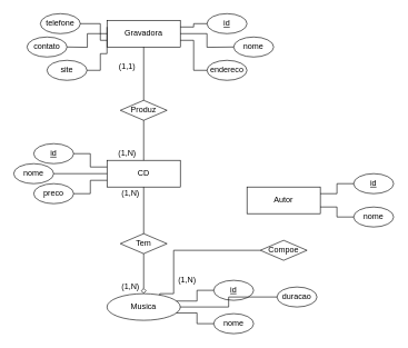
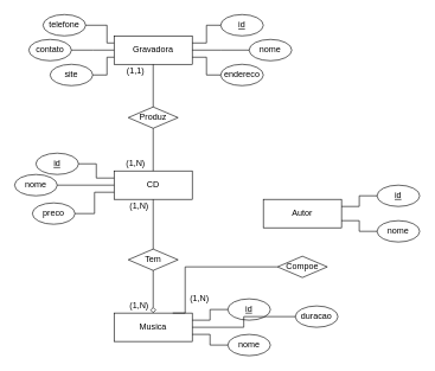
  <mxCell id="0" />
  <mxCell id="1" parent="0" />
  <mxCell id="2" style="edgeStyle=orthogonalEdgeStyle;rounded=0;orthogonalLoop=1;jettySize=auto;html=1;exitX=1;exitY=0.25;exitDx=0;exitDy=0;entryX=0;entryY=0.5;entryDx=0;entryDy=0;endArrow=none;endFill=0;" parent="1" source="4" target="5" edge="1"><mxGeometry relative="1" as="geometry" /></mxCell>
  <mxCell id="3" style="edgeStyle=orthogonalEdgeStyle;rounded=0;orthogonalLoop=1;jettySize=auto;html=1;exitX=1;exitY=0.75;exitDx=0;exitDy=0;entryX=0;entryY=0.5;entryDx=0;entryDy=0;endArrow=none;endFill=0;" parent="1" source="4" target="6" edge="1"><mxGeometry relative="1" as="geometry" /></mxCell>
  <mxCell id="4" value="Autor" style="whiteSpace=wrap;html=1;fillColor=none;" parent="1" vertex="1"><mxGeometry x="370" y="280" width="110" height="40" as="geometry" /></mxCell>
  <mxCell id="5" value="&lt;u&gt;id&lt;/u&gt;" style="ellipse;whiteSpace=wrap;html=1;fillColor=none;" parent="1" vertex="1"><mxGeometry x="530" y="260" width="60" height="30" as="geometry" /></mxCell>
  <mxCell id="6" value="nome" style="ellipse;whiteSpace=wrap;html=1;fillColor=none;" parent="1" vertex="1"><mxGeometry x="530" y="310" width="60" height="30" as="geometry" /></mxCell>
  <mxCell id="7" style="edgeStyle=orthogonalEdgeStyle;rounded=0;orthogonalLoop=1;jettySize=auto;html=1;exitX=1;exitY=0.25;exitDx=0;exitDy=0;entryX=0;entryY=0.5;entryDx=0;entryDy=0;endArrow=none;endFill=0;" parent="1" source="10" target="13" edge="1"><mxGeometry relative="1" as="geometry" /></mxCell>
  <mxCell id="8" style="edgeStyle=orthogonalEdgeStyle;rounded=0;orthogonalLoop=1;jettySize=auto;html=1;exitX=1;exitY=0.75;exitDx=0;exitDy=0;entryX=0;entryY=0.5;entryDx=0;entryDy=0;endArrow=none;endFill=0;" parent="1" source="10" target="14" edge="1"><mxGeometry relative="1" as="geometry" /></mxCell>
  <mxCell id="9" style="edgeStyle=orthogonalEdgeStyle;rounded=0;orthogonalLoop=1;jettySize=auto;html=1;exitX=1;exitY=0.5;exitDx=0;exitDy=0;entryX=0;entryY=0.5;entryDx=0;entryDy=0;endArrow=none;endFill=0;" parent="1" source="10" target="15" edge="1"><mxGeometry relative="1" as="geometry" /></mxCell>
- <mxCell id="10" value="Musica" style="ellipse;whiteSpace=wrap;html=1;fillColor=none;" parent="1" vertex="1"><mxGeometry x="160" y="440" width="110" height="40" as="geometry" /></mxCell>
+ <mxCell id="10" value="Musica" style="whiteSpace=wrap;html=1;fillColor=none;" parent="1" vertex="1"><mxGeometry x="160" y="440" width="110" height="40" as="geometry" /></mxCell>
  <mxCell id="11" style="edgeStyle=orthogonalEdgeStyle;rounded=0;orthogonalLoop=1;jettySize=auto;html=1;exitX=0.5;exitY=1;exitDx=0;exitDy=0;entryX=0.5;entryY=0;entryDx=0;entryDy=0;endArrow=none;endFill=0;" parent="1" source="12" target="36" edge="1"><mxGeometry relative="1" as="geometry" /></mxCell>
  <mxCell id="12" value="Produz" style="rhombus;whiteSpace=wrap;html=1;fillColor=none;" parent="1" vertex="1"><mxGeometry x="180" y="150" width="70" height="30" as="geometry" /></mxCell>
  <mxCell id="13" value="&lt;u&gt;id&lt;/u&gt;" style="ellipse;whiteSpace=wrap;html=1;fillColor=none;" parent="1" vertex="1"><mxGeometry x="320" y="420" width="60" height="30" as="geometry" /></mxCell>
  <mxCell id="14" value="nome" style="ellipse;whiteSpace=wrap;html=1;fillColor=none;" parent="1" vertex="1"><mxGeometry x="320" y="470" width="60" height="30" as="geometry" /></mxCell>
  <mxCell id="15" value="duracao" style="ellipse;whiteSpace=wrap;html=1;fillColor=none;" parent="1" vertex="1"><mxGeometry x="415" y="430" width="60" height="30" as="geometry" /></mxCell>
  <mxCell id="16" style="edgeStyle=orthogonalEdgeStyle;rounded=0;orthogonalLoop=1;jettySize=auto;html=1;exitX=0.5;exitY=1;exitDx=0;exitDy=0;entryX=0.5;entryY=0;entryDx=0;entryDy=0;endArrow=diamond;endFill=0;" parent="1" source="17" target="10" edge="1"><mxGeometry relative="1" as="geometry" /></mxCell>
  <mxCell id="17" value="Tem" style="rhombus;whiteSpace=wrap;html=1;fillColor=none;" parent="1" vertex="1"><mxGeometry x="180" y="350" width="70" height="30" as="geometry" /></mxCell>
  <mxCell id="18" style="edgeStyle=orthogonalEdgeStyle;rounded=0;orthogonalLoop=1;jettySize=auto;html=1;exitX=1;exitY=0.25;exitDx=0;exitDy=0;entryX=0;entryY=0.5;entryDx=0;entryDy=0;endArrow=none;endFill=0;" parent="1" source="24" target="25" edge="1"><mxGeometry relative="1" as="geometry" /></mxCell>
  <mxCell id="19" style="edgeStyle=orthogonalEdgeStyle;rounded=0;orthogonalLoop=1;jettySize=auto;html=1;exitX=1;exitY=0.5;exitDx=0;exitDy=0;entryX=0;entryY=0.5;entryDx=0;entryDy=0;endArrow=none;endFill=0;" parent="1" source="24" edge="1"><mxGeometry relative="1" as="geometry"><mxPoint x="350" y="70" as="targetPoint" /></mxGeometry></mxCell>
  <mxCell id="20" style="edgeStyle=orthogonalEdgeStyle;rounded=0;orthogonalLoop=1;jettySize=auto;html=1;exitX=1;exitY=0.75;exitDx=0;exitDy=0;entryX=0;entryY=0.5;entryDx=0;entryDy=0;endArrow=none;endFill=0;" parent="1" source="24" target="27" edge="1"><mxGeometry relative="1" as="geometry" /></mxCell>
  <mxCell id="21" style="edgeStyle=orthogonalEdgeStyle;rounded=0;orthogonalLoop=1;jettySize=auto;html=1;exitX=0;exitY=0.5;exitDx=0;exitDy=0;entryX=1;entryY=0.5;entryDx=0;entryDy=0;endArrow=none;endFill=0;" parent="1" source="24" edge="1"><mxGeometry relative="1" as="geometry"><mxPoint x="100" y="70" as="targetPoint" /></mxGeometry></mxCell>
  <mxCell id="22" style="edgeStyle=orthogonalEdgeStyle;rounded=0;orthogonalLoop=1;jettySize=auto;html=1;exitX=0;exitY=0.75;exitDx=0;exitDy=0;entryX=1;entryY=0.5;entryDx=0;entryDy=0;endArrow=none;endFill=0;" parent="1" source="24" target="31" edge="1"><mxGeometry relative="1" as="geometry"><Array as="points"><mxPoint x="150" y="80" /><mxPoint x="150" y="105" /></Array></mxGeometry></mxCell>
  <mxCell id="23" style="edgeStyle=orthogonalEdgeStyle;rounded=0;orthogonalLoop=1;jettySize=auto;html=1;exitX=0.5;exitY=1;exitDx=0;exitDy=0;entryX=0.5;entryY=0;entryDx=0;entryDy=0;endArrow=none;endFill=0;" parent="1" source="24" target="12" edge="1"><mxGeometry relative="1" as="geometry" /></mxCell>
- <mxCell id="24" value="Gravadora" style="whiteSpace=wrap;html=1;fillColor=none;" parent="1" vertex="1"><mxGeometry x="160" y="30" width="110" height="40" as="geometry" /></mxCell>
+ <mxCell id="24" value="Gravadora" style="whiteSpace=wrap;html=1;fillColor=none;" parent="1" vertex="1"><mxGeometry x="160" y="50" width="110" height="40" as="geometry" /></mxCell>
  <mxCell id="25" value="&lt;u&gt;id&lt;/u&gt;" style="ellipse;whiteSpace=wrap;html=1;fillColor=none;" parent="1" vertex="1"><mxGeometry x="310" y="20" width="60" height="30" as="geometry" /></mxCell>
  <mxCell id="26" value="nome" style="ellipse;whiteSpace=wrap;html=1;fillColor=none;" parent="1" vertex="1"><mxGeometry x="350" y="55" width="60" height="30" as="geometry" /></mxCell>
  <mxCell id="27" value="endereco" style="ellipse;whiteSpace=wrap;html=1;fillColor=none;" parent="1" vertex="1"><mxGeometry x="310" y="90" width="60" height="30" as="geometry" /></mxCell>
  <mxCell id="28" style="edgeStyle=orthogonalEdgeStyle;rounded=0;orthogonalLoop=1;jettySize=auto;html=1;exitX=1;exitY=0.5;exitDx=0;exitDy=0;entryX=0;entryY=0.25;entryDx=0;entryDy=0;endArrow=none;endFill=0;" parent="1" source="29" target="24" edge="1"><mxGeometry relative="1" as="geometry"><Array as="points"><mxPoint x="150" y="35" /><mxPoint x="150" y="60" /></Array></mxGeometry></mxCell>
  <mxCell id="29" value="telefone" style="ellipse;whiteSpace=wrap;html=1;fillColor=none;" parent="1" vertex="1"><mxGeometry x="60" y="20" width="60" height="30" as="geometry" /></mxCell>
  <mxCell id="30" value="contato" style="ellipse;whiteSpace=wrap;html=1;fillColor=none;" parent="1" vertex="1"><mxGeometry x="40" y="55" width="60" height="30" as="geometry" /></mxCell>
  <mxCell id="31" value="site" style="ellipse;whiteSpace=wrap;html=1;fillColor=none;" parent="1" vertex="1"><mxGeometry x="70" y="90" width="60" height="30" as="geometry" /></mxCell>
  <mxCell id="32" style="edgeStyle=orthogonalEdgeStyle;rounded=0;orthogonalLoop=1;jettySize=auto;html=1;exitX=0.5;exitY=1;exitDx=0;exitDy=0;entryX=0.5;entryY=0;entryDx=0;entryDy=0;endArrow=none;endFill=0;" parent="1" source="36" target="17" edge="1"><mxGeometry relative="1" as="geometry" /></mxCell>
  <mxCell id="33" style="edgeStyle=orthogonalEdgeStyle;rounded=0;orthogonalLoop=1;jettySize=auto;html=1;exitX=0;exitY=0.25;exitDx=0;exitDy=0;entryX=1;entryY=0.5;entryDx=0;entryDy=0;endArrow=none;endFill=0;" edge="1" parent="1" source="36" target="44"><mxGeometry relative="1" as="geometry" /></mxCell>
  <mxCell id="34" style="edgeStyle=orthogonalEdgeStyle;rounded=0;orthogonalLoop=1;jettySize=auto;html=1;exitX=0;exitY=0.5;exitDx=0;exitDy=0;entryX=1;entryY=0.5;entryDx=0;entryDy=0;endArrow=none;endFill=0;" edge="1" parent="1" source="36" target="45"><mxGeometry relative="1" as="geometry" /></mxCell>
  <mxCell id="35" style="edgeStyle=orthogonalEdgeStyle;rounded=0;orthogonalLoop=1;jettySize=auto;html=1;exitX=0;exitY=0.75;exitDx=0;exitDy=0;entryX=1;entryY=0.5;entryDx=0;entryDy=0;endArrow=none;endFill=0;" edge="1" parent="1" source="36" target="46"><mxGeometry relative="1" as="geometry" /></mxCell>
  <mxCell id="36" value="CD" style="whiteSpace=wrap;html=1;fillColor=none;" parent="1" vertex="1"><mxGeometry x="160" y="240" width="110" height="40" as="geometry" /></mxCell>
  <mxCell id="37" value="(1,N)" style="text;html=1;align=center;verticalAlign=middle;resizable=0;points=[];autosize=1;strokeColor=none;fillColor=none;" parent="1" vertex="1"><mxGeometry x="170" y="220" width="40" height="20" as="geometry" /></mxCell>
  <mxCell id="38" value="(1,1)" style="text;html=1;align=center;verticalAlign=middle;resizable=0;points=[];autosize=1;strokeColor=none;fillColor=none;" parent="1" vertex="1"><mxGeometry x="170" y="90" width="40" height="20" as="geometry" /></mxCell>
  <mxCell id="39" style="edgeStyle=orthogonalEdgeStyle;rounded=0;orthogonalLoop=1;jettySize=auto;html=1;exitX=0;exitY=0.5;exitDx=0;exitDy=0;entryX=0.75;entryY=0;entryDx=0;entryDy=0;endArrow=none;endFill=0;" parent="1" source="40" target="10" edge="1"><mxGeometry relative="1" as="geometry"><Array as="points"><mxPoint x="260" y="375" /><mxPoint x="260" y="440" /></Array></mxGeometry></mxCell>
  <mxCell id="40" value="Compoe" style="rhombus;whiteSpace=wrap;html=1;fillColor=none;" parent="1" vertex="1"><mxGeometry x="390" y="360" width="70" height="30" as="geometry" /></mxCell>
  <mxCell id="41" value="(1,N)" style="text;html=1;align=center;verticalAlign=middle;resizable=0;points=[];autosize=1;strokeColor=none;fillColor=none;" parent="1" vertex="1"><mxGeometry x="260" y="410" width="40" height="20" as="geometry" /></mxCell>
  <mxCell id="42" value="(1,N)" style="text;html=1;align=center;verticalAlign=middle;resizable=0;points=[];autosize=1;strokeColor=none;fillColor=none;" parent="1" vertex="1"><mxGeometry x="175" y="419" width="40" height="20" as="geometry" /></mxCell>
  <mxCell id="43" value="(1,N)" style="text;html=1;align=center;verticalAlign=middle;resizable=0;points=[];autosize=1;strokeColor=none;fillColor=none;" parent="1" vertex="1"><mxGeometry x="175" y="280" width="40" height="20" as="geometry" /></mxCell>
  <mxCell id="44" value="&lt;u&gt;id&lt;/u&gt;" style="ellipse;whiteSpace=wrap;html=1;fillColor=none;" vertex="1" parent="1"><mxGeometry x="50" y="215" width="60" height="30" as="geometry" /></mxCell>
  <mxCell id="45" value="nome" style="ellipse;whiteSpace=wrap;html=1;fillColor=none;" vertex="1" parent="1"><mxGeometry x="20" y="245" width="60" height="30" as="geometry" /></mxCell>
- <mxCell id="46" value="preco" style="ellipse;whiteSpace=wrap;html=1;fillColor=none;" vertex="1" parent="1"><mxGeometry x="50" y="275" width="60" height="30" as="geometry" /></mxCell>
+ <mxCell id="46" value="preco" style="ellipse;whiteSpace=wrap;html=1;fillColor=none;" vertex="1" parent="1"><mxGeometry x="45" y="285" width="60" height="30" as="geometry" /></mxCell>
